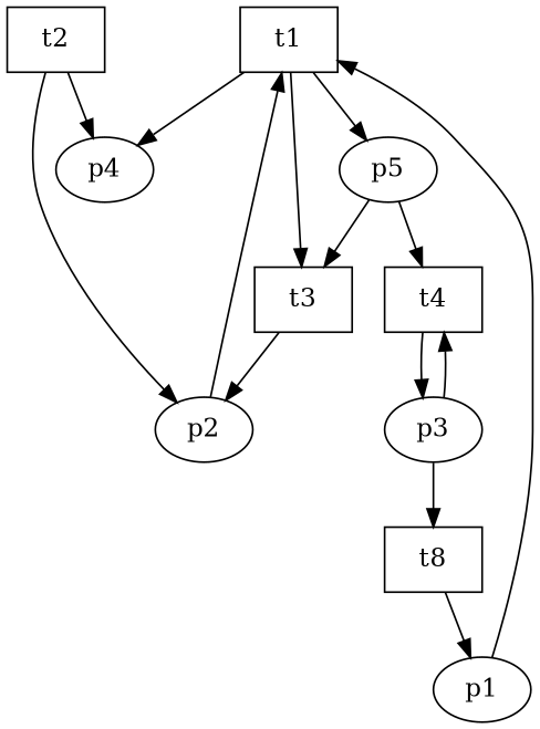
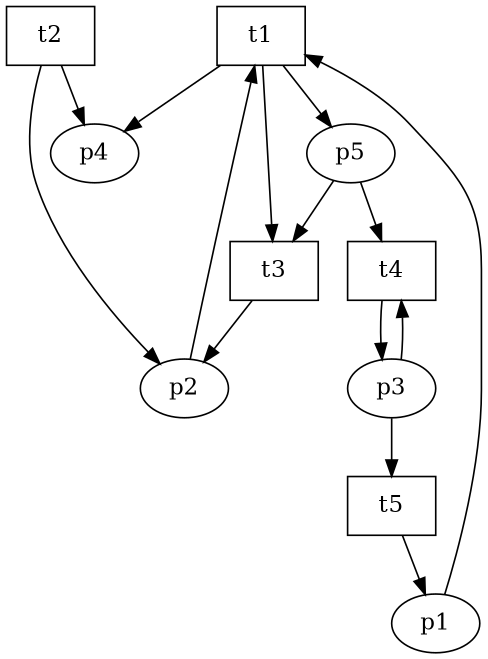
  digraph {
    t1 [shape=rect]
    t2 [shape=rect]
    t3 [shape=rect]
    t4 [shape=rect]
-   t5 [shape=rect label=t8]
+   t5 [shape=rect]
    p4
    p5
    p2
    p3
    p1
    subgraph sub_1 {
      t1
      t2
      t3
      t4
      t5
    }
    t1 -> t3
    t1 -> p4
    t1 -> p5
    t2 -> p4
    t2 -> p2
    t3 -> p2
    t4 -> p3
    t5 -> p1
    p5 -> t3
    p5 -> t4
    p2 -> t1
    p3 -> t4
    p3 -> t5
    p1 -> t1
  }
